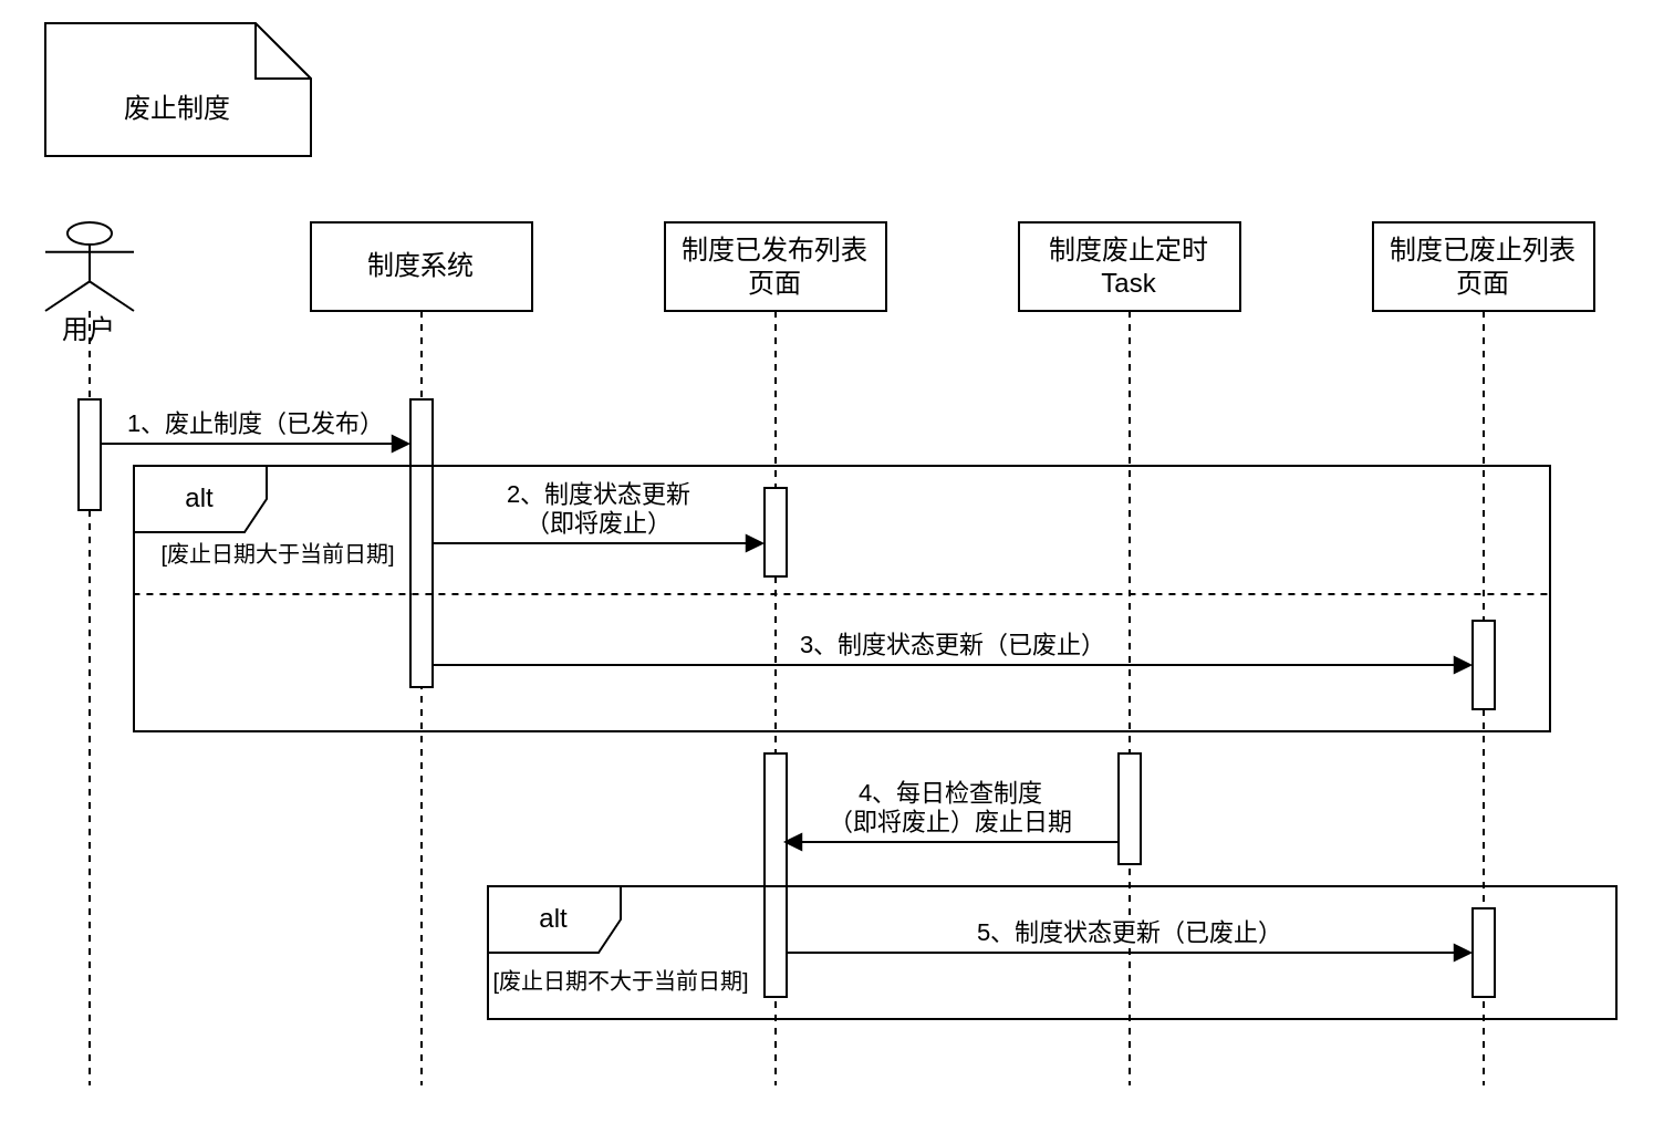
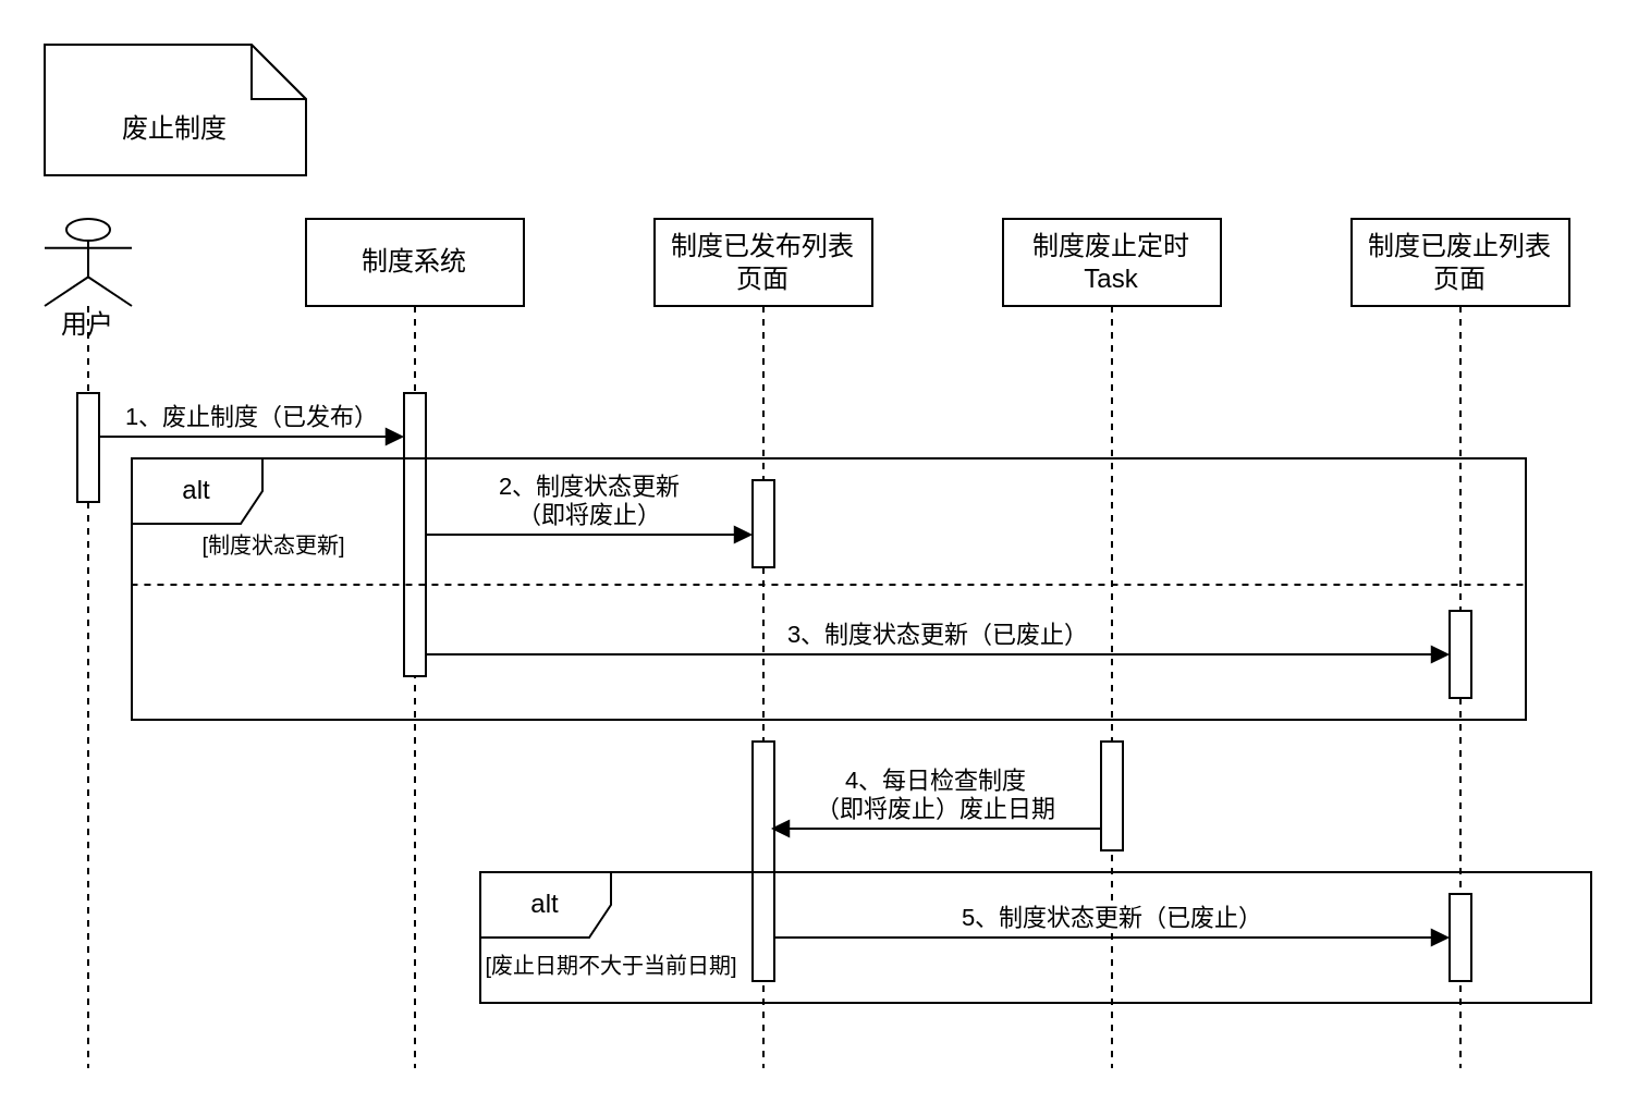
  <mxCell id="0" />
  <mxCell id="1" parent="0" />
- <mxCell id="2" value="废止制度" style="shape=note2;boundedLbl=1;whiteSpace=wrap;html=1;size=25;verticalAlign=top;align=center;" parent="1" vertex="1"><mxGeometry x="20" y="10" width="120" height="60" as="geometry" /></mxCell>
+ <mxCell id="2" value="废止制度" style="shape=note2;boundedLbl=1;whiteSpace=wrap;html=1;size=25;verticalAlign=top;align=center;" parent="1" vertex="1"><mxGeometry x="20" y="20" width="120" height="60" as="geometry" /></mxCell>
  <mxCell id="3" value="&lt;div&gt;&lt;br&gt;&lt;/div&gt;&lt;div&gt;&lt;br&gt;&lt;/div&gt;&lt;div&gt;&lt;br&gt;&lt;/div&gt;&lt;div&gt;&lt;br&gt;&lt;/div&gt;用户" style="shape=umlLifeline;perimeter=lifelinePerimeter;whiteSpace=wrap;html=1;container=1;dropTarget=0;collapsible=0;recursiveResize=0;outlineConnect=0;portConstraint=eastwest;newEdgeStyle={&quot;curved&quot;:0,&quot;rounded&quot;:0};participant=umlActor;" parent="1" vertex="1"><mxGeometry x="20" y="100" width="40" height="390" as="geometry" /></mxCell>
  <mxCell id="4" value="" style="html=1;points=[[0,0,0,0,5],[0,1,0,0,-5],[1,0,0,0,5],[1,1,0,0,-5]];perimeter=orthogonalPerimeter;outlineConnect=0;targetShapes=umlLifeline;portConstraint=eastwest;newEdgeStyle={&quot;curved&quot;:0,&quot;rounded&quot;:0};" parent="3" vertex="1"><mxGeometry x="15" y="80" width="10" height="50" as="geometry" /></mxCell>
  <mxCell id="5" value="制度系统" style="shape=umlLifeline;perimeter=lifelinePerimeter;whiteSpace=wrap;html=1;container=1;dropTarget=0;collapsible=0;recursiveResize=0;outlineConnect=0;portConstraint=eastwest;newEdgeStyle={&quot;curved&quot;:0,&quot;rounded&quot;:0};" parent="1" vertex="1"><mxGeometry x="140" y="100" width="100" height="390" as="geometry" /></mxCell>
  <mxCell id="6" value="" style="html=1;points=[[0,0,0,0,5],[0,1,0,0,-5],[1,0,0,0,5],[1,1,0,0,-5]];perimeter=orthogonalPerimeter;outlineConnect=0;targetShapes=umlLifeline;portConstraint=eastwest;newEdgeStyle={&quot;curved&quot;:0,&quot;rounded&quot;:0};" parent="5" vertex="1"><mxGeometry x="45" y="80" width="10" height="130" as="geometry" /></mxCell>
  <mxCell id="7" value="1、废止制度（已发布）" style="html=1;verticalAlign=bottom;endArrow=block;curved=0;rounded=0;" parent="1" edge="1"><mxGeometry width="80" relative="1" as="geometry"><mxPoint x="45" y="200" as="sourcePoint" /><mxPoint x="185" y="200" as="targetPoint" /></mxGeometry></mxCell>
  <mxCell id="8" value="制度已发布列表&lt;div&gt;页面&lt;/div&gt;" style="shape=umlLifeline;perimeter=lifelinePerimeter;whiteSpace=wrap;html=1;container=1;dropTarget=0;collapsible=0;recursiveResize=0;outlineConnect=0;portConstraint=eastwest;newEdgeStyle={&quot;curved&quot;:0,&quot;rounded&quot;:0};" parent="1" vertex="1"><mxGeometry x="300" y="100" width="100" height="390" as="geometry" /></mxCell>
  <mxCell id="9" value="" style="html=1;points=[[0,0,0,0,5],[0,1,0,0,-5],[1,0,0,0,5],[1,1,0,0,-5]];perimeter=orthogonalPerimeter;outlineConnect=0;targetShapes=umlLifeline;portConstraint=eastwest;newEdgeStyle={&quot;curved&quot;:0,&quot;rounded&quot;:0};" parent="8" vertex="1"><mxGeometry x="45" y="120" width="10" height="40" as="geometry" /></mxCell>
  <mxCell id="10" value="" style="html=1;points=[[0,0,0,0,5],[0,1,0,0,-5],[1,0,0,0,5],[1,1,0,0,-5]];perimeter=orthogonalPerimeter;outlineConnect=0;targetShapes=umlLifeline;portConstraint=eastwest;newEdgeStyle={&quot;curved&quot;:0,&quot;rounded&quot;:0};" parent="8" vertex="1"><mxGeometry x="45" y="240" width="10" height="110" as="geometry" /></mxCell>
  <mxCell id="11" value="2、制度状态更新&lt;div&gt;（即将废止）&lt;/div&gt;" style="html=1;verticalAlign=bottom;endArrow=block;curved=0;rounded=0;" parent="1" source="6" target="9" edge="1"><mxGeometry width="80" relative="1" as="geometry"><mxPoint x="200" y="250" as="sourcePoint" /><mxPoint x="280" y="250" as="targetPoint" /></mxGeometry></mxCell>
  <mxCell id="12" value="制度废止定时&lt;div&gt;Task&lt;/div&gt;" style="shape=umlLifeline;perimeter=lifelinePerimeter;whiteSpace=wrap;html=1;container=1;dropTarget=0;collapsible=0;recursiveResize=0;outlineConnect=0;portConstraint=eastwest;newEdgeStyle={&quot;curved&quot;:0,&quot;rounded&quot;:0};" parent="1" vertex="1"><mxGeometry x="460" y="100" width="100" height="390" as="geometry" /></mxCell>
  <mxCell id="13" value="" style="html=1;points=[[0,0,0,0,5],[0,1,0,0,-5],[1,0,0,0,5],[1,1,0,0,-5]];perimeter=orthogonalPerimeter;outlineConnect=0;targetShapes=umlLifeline;portConstraint=eastwest;newEdgeStyle={&quot;curved&quot;:0,&quot;rounded&quot;:0};" parent="12" vertex="1"><mxGeometry x="45" y="240" width="10" height="50" as="geometry" /></mxCell>
  <mxCell id="14" value="制度已废止列表&lt;div&gt;页面&lt;/div&gt;" style="shape=umlLifeline;perimeter=lifelinePerimeter;whiteSpace=wrap;html=1;container=1;dropTarget=0;collapsible=0;recursiveResize=0;outlineConnect=0;portConstraint=eastwest;newEdgeStyle={&quot;curved&quot;:0,&quot;rounded&quot;:0};" parent="1" vertex="1"><mxGeometry x="620" y="100" width="100" height="390" as="geometry" /></mxCell>
  <mxCell id="15" value="" style="html=1;points=[[0,0,0,0,5],[0,1,0,0,-5],[1,0,0,0,5],[1,1,0,0,-5]];perimeter=orthogonalPerimeter;outlineConnect=0;targetShapes=umlLifeline;portConstraint=eastwest;newEdgeStyle={&quot;curved&quot;:0,&quot;rounded&quot;:0};" parent="14" vertex="1"><mxGeometry x="45" y="180" width="10" height="40" as="geometry" /></mxCell>
  <mxCell id="16" value="" style="html=1;points=[[0,0,0,0,5],[0,1,0,0,-5],[1,0,0,0,5],[1,1,0,0,-5]];perimeter=orthogonalPerimeter;outlineConnect=0;targetShapes=umlLifeline;portConstraint=eastwest;newEdgeStyle={&quot;curved&quot;:0,&quot;rounded&quot;:0};" parent="14" vertex="1"><mxGeometry x="45" y="310" width="10" height="40" as="geometry" /></mxCell>
  <mxCell id="17" value="3、制度状态更新（已废止）" style="html=1;verticalAlign=bottom;endArrow=block;curved=0;rounded=0;" parent="1" edge="1"><mxGeometry width="80" relative="1" as="geometry"><mxPoint x="195" y="300" as="sourcePoint" /><mxPoint x="665" y="300" as="targetPoint" /></mxGeometry></mxCell>
  <mxCell id="18" value="alt" style="shape=umlFrame;whiteSpace=wrap;html=1;pointerEvents=0;" parent="1" vertex="1"><mxGeometry x="60" y="210" width="640" height="120" as="geometry" /></mxCell>
  <mxCell id="19" value="" style="endArrow=none;dashed=1;html=1;rounded=0;entryX=-0.003;entryY=0.483;entryDx=0;entryDy=0;entryPerimeter=0;exitX=0.998;exitY=0.483;exitDx=0;exitDy=0;exitPerimeter=0;" parent="1" source="18" target="18" edge="1"><mxGeometry width="50" height="50" relative="1" as="geometry"><mxPoint x="100" y="290" as="sourcePoint" /><mxPoint x="150" y="240" as="targetPoint" /></mxGeometry></mxCell>
- <mxCell id="20" value="&lt;span style=&quot;font-size: 10px;&quot;&gt;[废止日期大于当前日期]&lt;/span&gt;" style="text;html=1;align=center;verticalAlign=middle;resizable=0;points=[];autosize=1;strokeColor=none;fillColor=none;" parent="1" vertex="1"><mxGeometry x="60" y="235" width="130" height="30" as="geometry" /></mxCell>
+ <mxCell id="20" value="&lt;span style=&quot;font-size: 10px;&quot;&gt;[制度状态更新]&lt;/span&gt;" style="text;html=1;align=center;verticalAlign=middle;resizable=0;points=[];autosize=1;strokeColor=none;fillColor=none;" parent="1" vertex="1"><mxGeometry x="60" y="235" width="130" height="30" as="geometry" /></mxCell>
  <mxCell id="21" value="4、每日检查制度&lt;div&gt;（即将废止）废止日期&lt;/div&gt;" style="html=1;verticalAlign=bottom;endArrow=block;curved=0;rounded=0;" parent="1" edge="1"><mxGeometry width="80" relative="1" as="geometry"><mxPoint x="504.5" y="380" as="sourcePoint" /><mxPoint x="353.5" y="380" as="targetPoint" /></mxGeometry></mxCell>
  <mxCell id="22" value="5、制度状态更新（已废止）" style="html=1;verticalAlign=bottom;endArrow=block;curved=0;rounded=0;" parent="1" edge="1"><mxGeometry width="80" relative="1" as="geometry"><mxPoint x="355" y="430" as="sourcePoint" /><mxPoint x="665" y="430" as="targetPoint" /></mxGeometry></mxCell>
  <mxCell id="23" value="alt" style="shape=umlFrame;whiteSpace=wrap;html=1;pointerEvents=0;" parent="1" vertex="1"><mxGeometry x="220" y="400" width="510" height="60" as="geometry" /></mxCell>
  <mxCell id="24" value="&lt;span style=&quot;font-size: 10px;&quot;&gt;[废止日期不大于当前日期]&lt;/span&gt;" style="text;html=1;align=center;verticalAlign=middle;resizable=0;points=[];autosize=1;strokeColor=none;fillColor=none;" parent="1" vertex="1"><mxGeometry x="210" y="428" width="140" height="30" as="geometry" /></mxCell>
